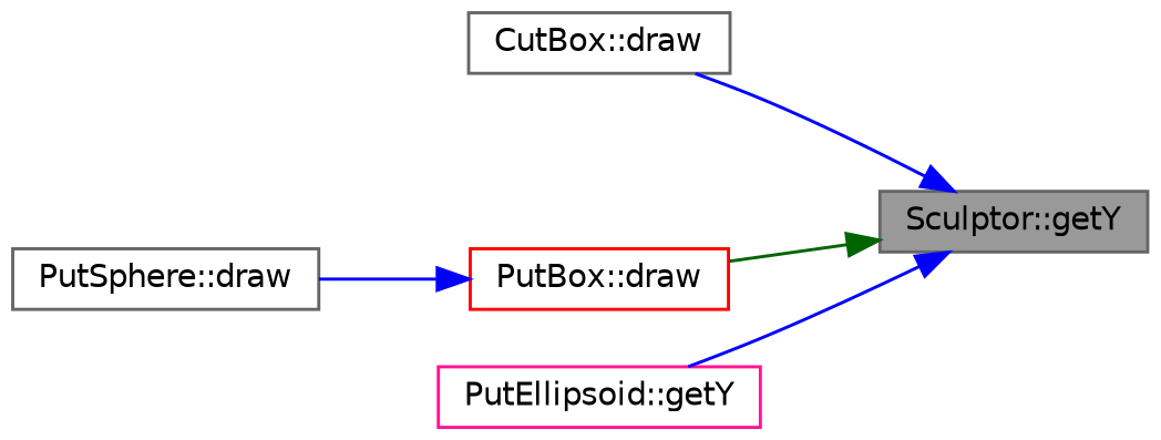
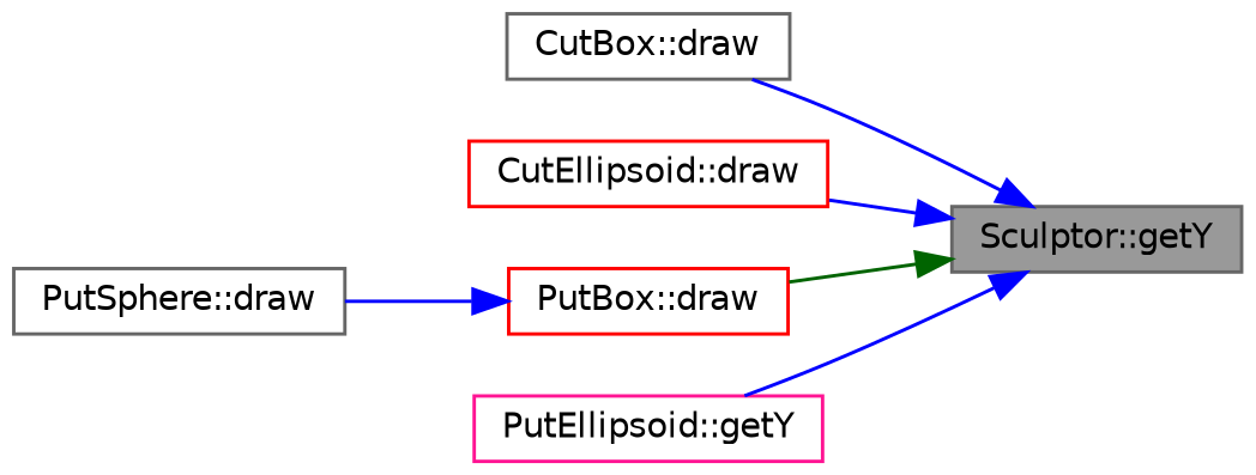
  digraph {
    rankdir=RL
    node [color=gray40 fillcolor=white fontname=Helvetica fontsize=10 shape=box style=filled]
    edge [color=blue dir=back fontname=Helvetica fontsize=10 labelfontname=Helvetica labelfontsize=10 style=solid]
    n1 [fillcolor=grey60 fontcolor=black height=0.2 label="Sculptor::getY" width=0.4]
    n2 [height=0.2 label="CutBox::draw" width=0.4]
+   n3 [color=red height=0.2 label="CutEllipsoid::draw" width=0.4]
    n4 [color=red height=0.2 label="PutBox::draw" width=0.4]
    n5 [color=deeppink height=0.2 label="PutEllipsoid::getY" width=0.4]
    n6 [height=0.2 label="PutSphere::draw" width=0.4]
    n1 -> n2
+   n1 -> n3
    n1 -> n4 [color=darkgreen]
    n1 -> n5
    n4 -> n6
  }
